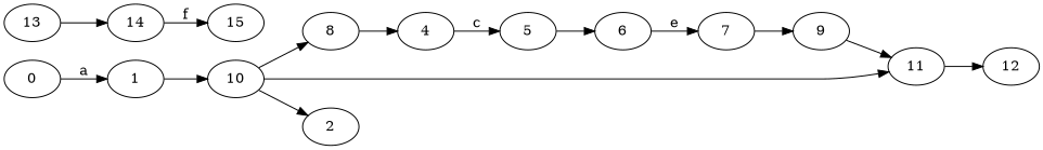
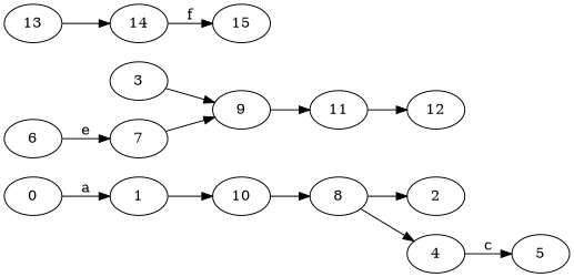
  digraph {
    rankdir=LR
    0
    1
    10
    8
    11
    2
    4
    12
+   3
    9
    5
    6
    7
    13
    14
    15
    0 -> 1 [label=a]
    1 -> 10
    10 -> 8
-   10 -> 11
-   10 -> 2
+   8 -> 2
    8 -> 4
    11 -> 12
    4 -> 5 [label=c]
+   3 -> 9
    9 -> 11
-   5 -> 6
    6 -> 7 [label=e]
    7 -> 9
    13 -> 14
    14 -> 15 [label=f]
  }
